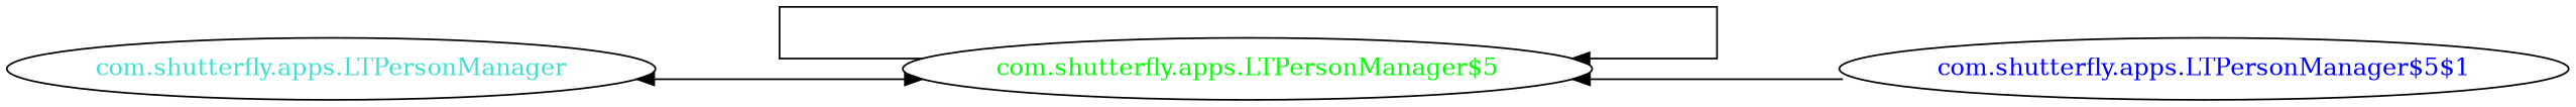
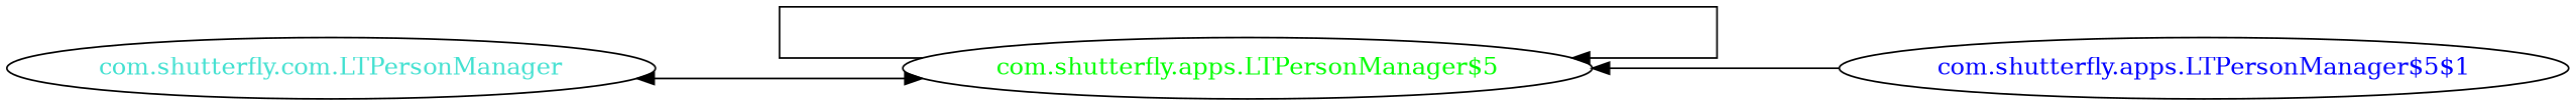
  digraph {
    concentrate=true
    rankdir=LR
    ranksep=2.0
    splines=ortho
    "com.shutterfly.apps.LTPersonManager$5" [fontcolor=green]
    "com.shutterfly.apps.LTPersonManager$5$1" [fontcolor=blue]
-   "com.shutterfly.apps.LTPersonManager" [fontcolor=turquoise]
+   "com.shutterfly.apps.LTPersonManager" [fontcolor=turquoise label="com.shutterfly.com.LTPersonManager"]
    "com.shutterfly.apps.LTPersonManager$5" -> "com.shutterfly.apps.LTPersonManager$5"
-   "com.shutterfly.apps.LTPersonManager$5" -> "com.shutterfly.apps.LTPersonManager$5$1"
+   "com.shutterfly.apps.LTPersonManager$5$1" -> "com.shutterfly.apps.LTPersonManager$5"
    "com.shutterfly.apps.LTPersonManager" -> "com.shutterfly.apps.LTPersonManager$5" [dir=both]
  }
